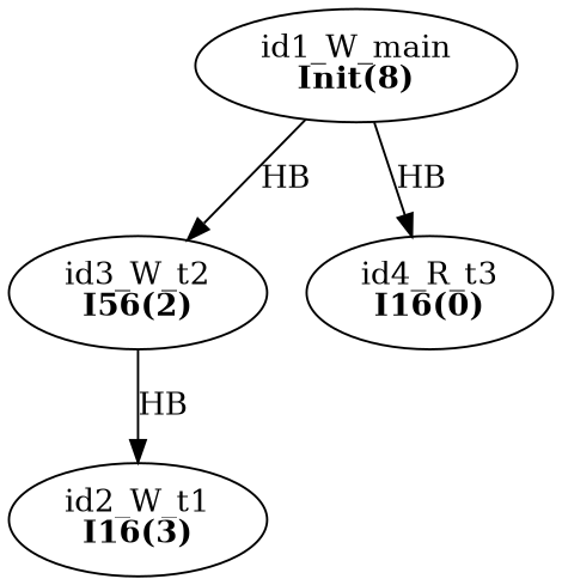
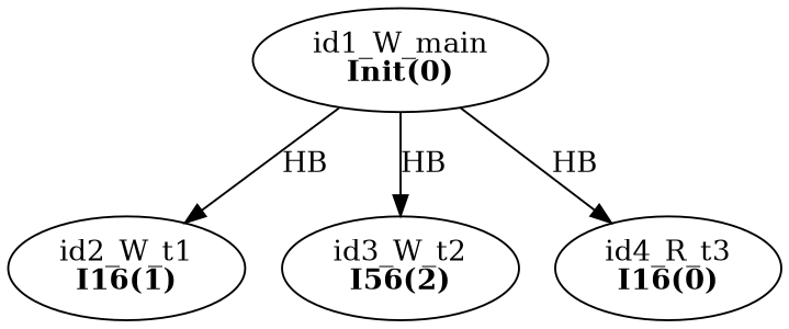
  digraph {
    rankdir=TB
    splines=true
    edge [color=black]
-   n1 [label=<id1_W_main<br/><B>Init(8)</B>>]
-   n2 [label=<id2_W_t1<br/><B>I16(3)</B>>]
+   n1 [label=<id1_W_main<br/><B>Init(0)</B>>]
+   n2 [label=<id2_W_t1<br/><B>I16(1)</B>>]
    n3 [label=<id3_W_t2<br/><B>I56(2)</B>>]
    n4 [label=<id4_R_t3<br/><B>I16(0)</B>>]
-   n3 -> n2 [label=HB]
+   n1 -> n2 [label=HB]
    n1 -> n3 [label=HB]
    n1 -> n4 [label=HB]
  }
